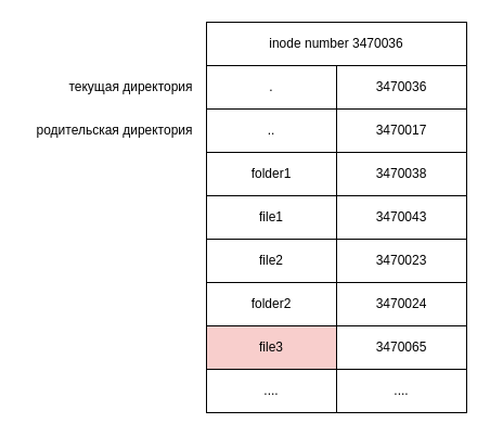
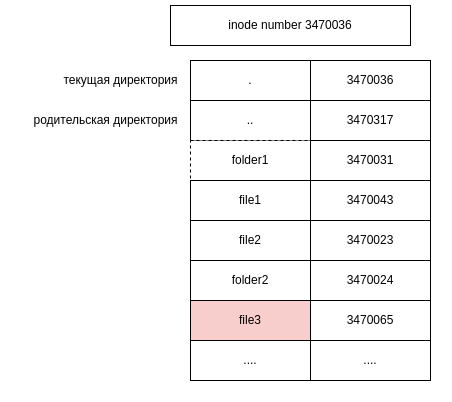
  <mxCell id="0" />
  <mxCell id="1" parent="0" />
- <mxCell id="2" value="inode number 3470036" style="rounded=0;whiteSpace=wrap;html=1;" vertex="1" parent="1"><mxGeometry x="190" y="20" width="240" height="40" as="geometry" /></mxCell>
+ <mxCell id="2" value="inode number 3470036" style="rounded=0;whiteSpace=wrap;html=1;" vertex="1" parent="1"><mxGeometry x="170" y="5" width="240" height="40" as="geometry" /></mxCell>
  <mxCell id="3" value="." style="rounded=0;whiteSpace=wrap;html=1;" vertex="1" parent="1"><mxGeometry x="190" y="60" width="120" height="40" as="geometry" /></mxCell>
  <mxCell id="4" value="3470036" style="rounded=0;whiteSpace=wrap;html=1;" vertex="1" parent="1"><mxGeometry x="310" y="60" width="120" height="40" as="geometry" /></mxCell>
  <mxCell id="5" value=".." style="rounded=0;whiteSpace=wrap;html=1;" vertex="1" parent="1"><mxGeometry x="190" y="100" width="120" height="40" as="geometry" /></mxCell>
- <mxCell id="6" value="3470017" style="rounded=0;whiteSpace=wrap;html=1;" vertex="1" parent="1"><mxGeometry x="310" y="100" width="120" height="40" as="geometry" /></mxCell>
- <mxCell id="7" value="folder1" style="rounded=0;whiteSpace=wrap;html=1;" vertex="1" parent="1"><mxGeometry x="190" y="140" width="120" height="40" as="geometry" /></mxCell>
- <mxCell id="8" value="3470038" style="rounded=0;whiteSpace=wrap;html=1;" vertex="1" parent="1"><mxGeometry x="310" y="140" width="120" height="40" as="geometry" /></mxCell>
+ <mxCell id="6" value="3470317" style="rounded=0;whiteSpace=wrap;html=1;" vertex="1" parent="1"><mxGeometry x="310" y="100" width="120" height="40" as="geometry" /></mxCell>
+ <mxCell id="7" value="folder1" style="rounded=0;whiteSpace=wrap;html=1;dashed=1;" vertex="1" parent="1"><mxGeometry x="190" y="140" width="120" height="40" as="geometry" /></mxCell>
+ <mxCell id="8" value="3470031" style="rounded=0;whiteSpace=wrap;html=1;" vertex="1" parent="1"><mxGeometry x="310" y="140" width="120" height="40" as="geometry" /></mxCell>
  <mxCell id="9" value="file1" style="rounded=0;whiteSpace=wrap;html=1;" vertex="1" parent="1"><mxGeometry x="190" y="180" width="120" height="40" as="geometry" /></mxCell>
  <mxCell id="10" value="3470043" style="rounded=0;whiteSpace=wrap;html=1;" vertex="1" parent="1"><mxGeometry x="310" y="180" width="120" height="40" as="geometry" /></mxCell>
  <mxCell id="11" value="file2" style="rounded=0;whiteSpace=wrap;html=1;" vertex="1" parent="1"><mxGeometry x="190" y="220" width="120" height="40" as="geometry" /></mxCell>
  <mxCell id="12" value="3470023" style="rounded=0;whiteSpace=wrap;html=1;" vertex="1" parent="1"><mxGeometry x="310" y="220" width="120" height="40" as="geometry" /></mxCell>
  <mxCell id="13" value="folder2" style="rounded=0;whiteSpace=wrap;html=1;" vertex="1" parent="1"><mxGeometry x="190" y="260" width="120" height="40" as="geometry" /></mxCell>
  <mxCell id="14" value="3470024" style="rounded=0;whiteSpace=wrap;html=1;" vertex="1" parent="1"><mxGeometry x="310" y="260" width="120" height="40" as="geometry" /></mxCell>
  <mxCell id="15" value="file3" style="rounded=0;whiteSpace=wrap;html=1;fillColor=#f8cecc;" vertex="1" parent="1"><mxGeometry x="190" y="300" width="120" height="40" as="geometry" /></mxCell>
  <mxCell id="16" value="3470065" style="rounded=0;whiteSpace=wrap;html=1;" vertex="1" parent="1"><mxGeometry x="310" y="300" width="120" height="40" as="geometry" /></mxCell>
  <mxCell id="17" value="...." style="rounded=0;whiteSpace=wrap;html=1;" vertex="1" parent="1"><mxGeometry x="190" y="340" width="120" height="40" as="geometry" /></mxCell>
  <mxCell id="18" value="...." style="rounded=0;whiteSpace=wrap;html=1;" vertex="1" parent="1"><mxGeometry x="310" y="340" width="120" height="40" as="geometry" /></mxCell>
  <mxCell id="19" value="текущая директория" style="text;html=1;align=center;verticalAlign=middle;resizable=0;points=[];autosize=1;strokeColor=none;fillColor=none;" vertex="1" parent="1"><mxGeometry x="50" y="65" width="140" height="30" as="geometry" /></mxCell>
  <mxCell id="20" value="родительская директория" style="text;html=1;align=center;verticalAlign=middle;resizable=0;points=[];autosize=1;strokeColor=none;fillColor=none;" vertex="1" parent="1"><mxGeometry x="20" y="105" width="170" height="30" as="geometry" /></mxCell>
